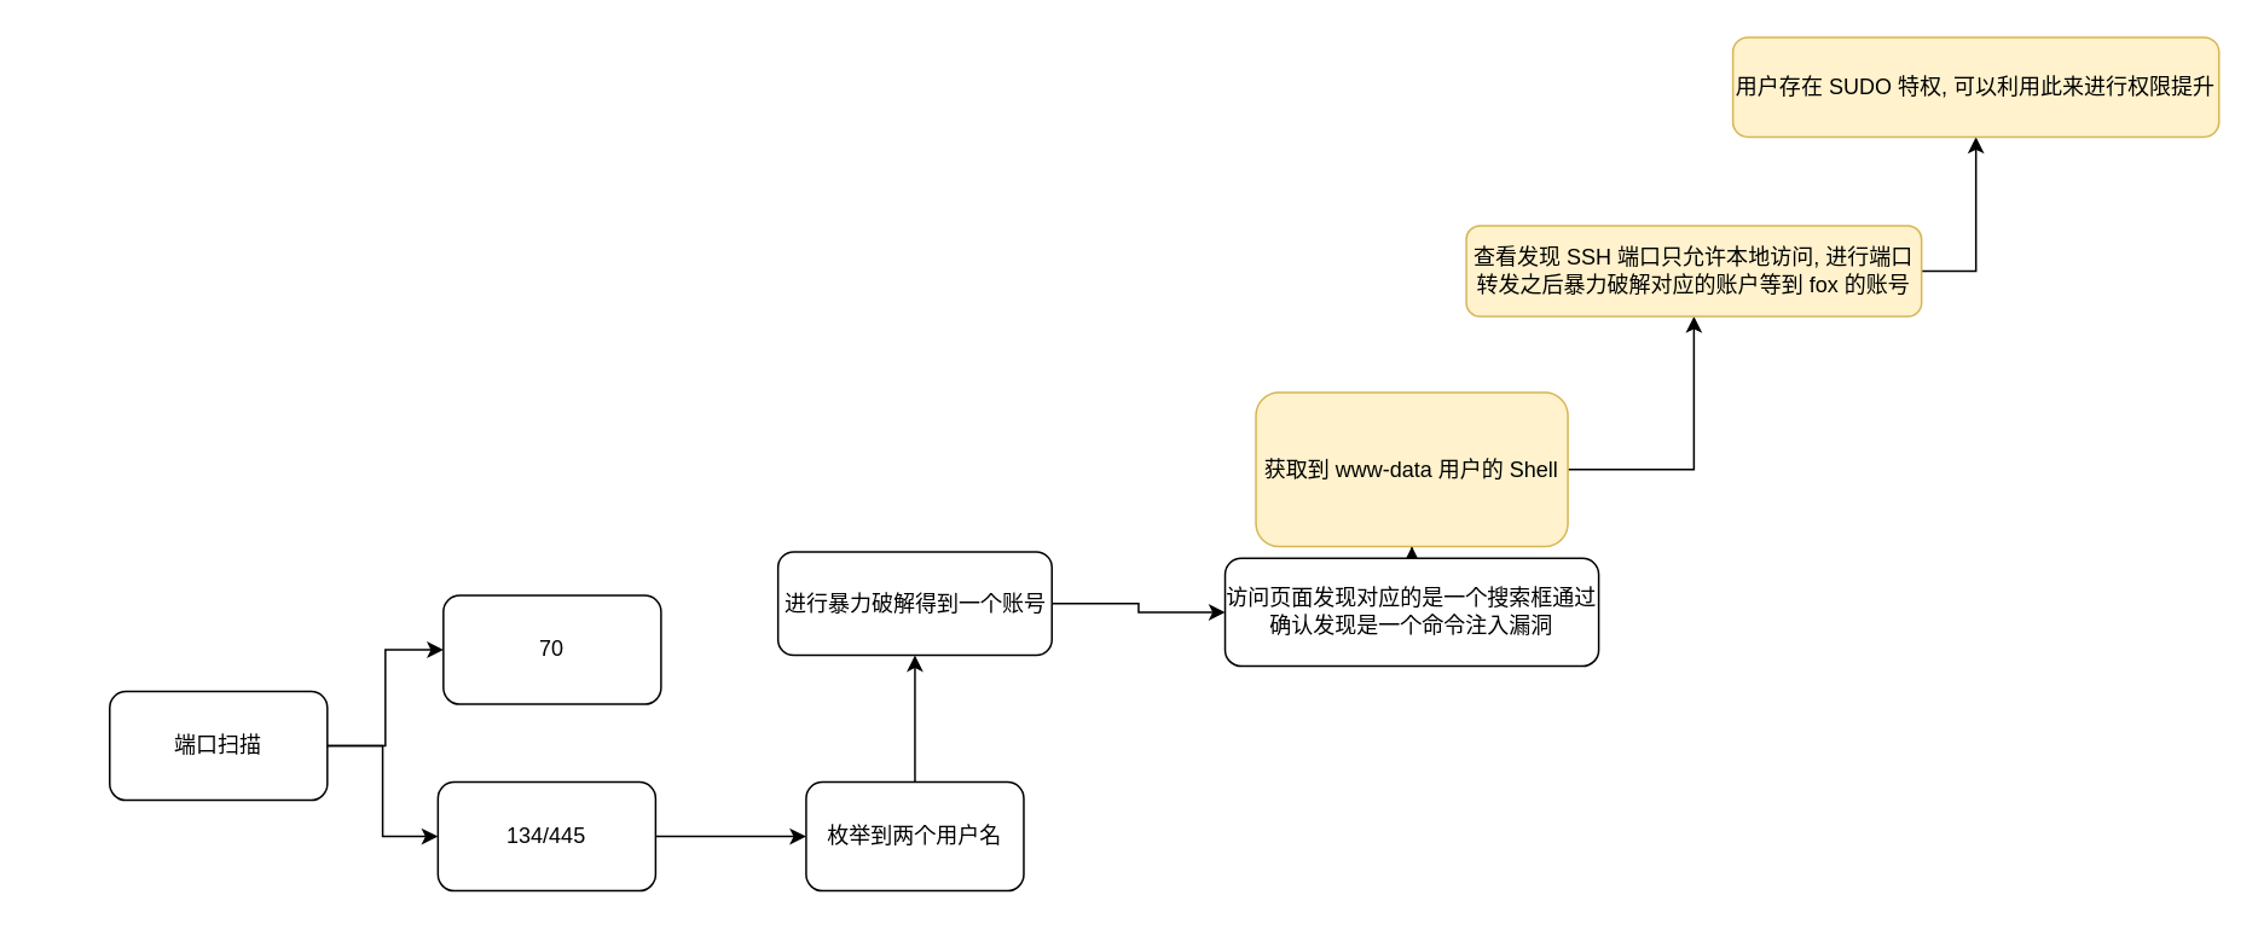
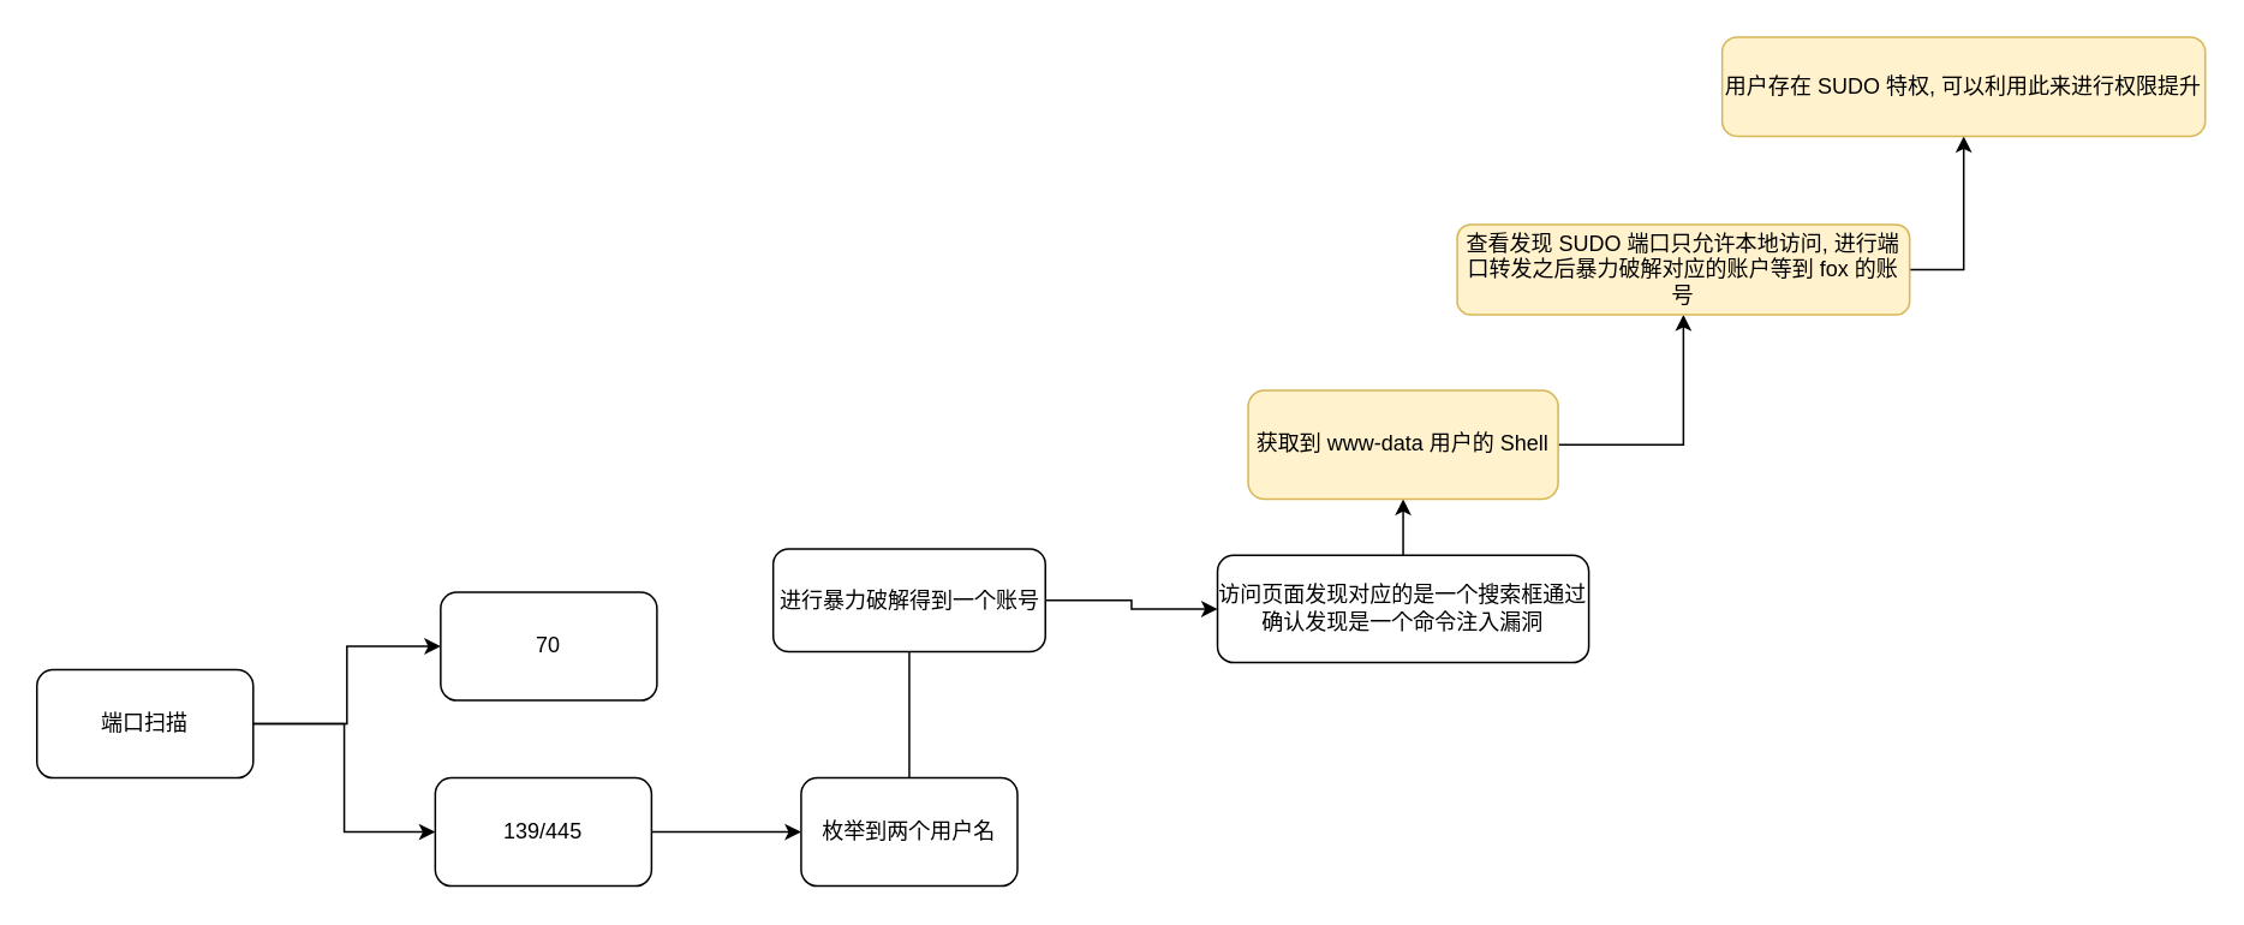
  <mxCell id="0" />
  <mxCell id="1" parent="0" />
  <mxCell id="2" value="" style="edgeStyle=orthogonalEdgeStyle;rounded=0;orthogonalLoop=1;jettySize=auto;html=1;entryX=0;entryY=0.5;entryDx=0;entryDy=0;" edge="1" parent="1" source="4" target="5"><mxGeometry relative="1" as="geometry" /></mxCell>
  <mxCell id="3" style="edgeStyle=orthogonalEdgeStyle;rounded=0;orthogonalLoop=1;jettySize=auto;html=1;entryX=0;entryY=0.5;entryDx=0;entryDy=0;" edge="1" parent="1" source="4" target="7"><mxGeometry relative="1" as="geometry" /></mxCell>
- <mxCell id="4" value="端口扫描" style="rounded=1;whiteSpace=wrap;html=1;" vertex="1" parent="1"><mxGeometry x="60" y="381" width="120" height="60" as="geometry" /></mxCell>
+ <mxCell id="4" value="端口扫描" style="rounded=1;whiteSpace=wrap;html=1;" vertex="1" parent="1"><mxGeometry x="20" y="371" width="120" height="60" as="geometry" /></mxCell>
  <mxCell id="5" value="70" style="whiteSpace=wrap;html=1;rounded=1;" vertex="1" parent="1"><mxGeometry x="244" y="328" width="120" height="60" as="geometry" /></mxCell>
  <mxCell id="6" value="" style="edgeStyle=orthogonalEdgeStyle;rounded=0;orthogonalLoop=1;jettySize=auto;html=1;" edge="1" parent="1" source="7" target="9"><mxGeometry relative="1" as="geometry" /></mxCell>
- <mxCell id="7" value="134/445" style="whiteSpace=wrap;html=1;rounded=1;" vertex="1" parent="1"><mxGeometry x="241" y="431" width="120" height="60" as="geometry" /></mxCell>
- <mxCell id="8" value="" style="edgeStyle=orthogonalEdgeStyle;rounded=0;orthogonalLoop=1;jettySize=auto;html=1;" edge="1" parent="1" source="9" target="11"><mxGeometry relative="1" as="geometry" /></mxCell>
+ <mxCell id="7" value="139/445" style="whiteSpace=wrap;html=1;rounded=1;" vertex="1" parent="1"><mxGeometry x="241" y="431" width="120" height="60" as="geometry" /></mxCell>
+ <mxCell id="8" value="" style="edgeStyle=orthogonalEdgeStyle;rounded=0;orthogonalLoop=1;jettySize=auto;html=1;endArrow=none;" edge="1" parent="1" source="9" target="11"><mxGeometry relative="1" as="geometry" /></mxCell>
  <mxCell id="9" value="枚举到两个用户名" style="whiteSpace=wrap;html=1;rounded=1;" vertex="1" parent="1"><mxGeometry x="444" y="431" width="120" height="60" as="geometry" /></mxCell>
  <mxCell id="10" value="" style="edgeStyle=orthogonalEdgeStyle;rounded=0;orthogonalLoop=1;jettySize=auto;html=1;" edge="1" parent="1" source="11" target="13"><mxGeometry relative="1" as="geometry" /></mxCell>
  <mxCell id="11" value="进行暴力破解得到一个账号" style="whiteSpace=wrap;html=1;rounded=1;" vertex="1" parent="1"><mxGeometry x="428.5" y="304" width="151" height="57" as="geometry" /></mxCell>
  <mxCell id="12" value="" style="edgeStyle=orthogonalEdgeStyle;rounded=0;orthogonalLoop=1;jettySize=auto;html=1;" edge="1" parent="1" source="13" target="15"><mxGeometry relative="1" as="geometry" /></mxCell>
  <mxCell id="13" value="访问页面发现对应的是一个搜索框通过确认发现是一个命令注入漏洞" style="whiteSpace=wrap;html=1;rounded=1;" vertex="1" parent="1"><mxGeometry x="675" y="307.5" width="206" height="59.5" as="geometry" /></mxCell>
  <mxCell id="14" value="" style="edgeStyle=orthogonalEdgeStyle;rounded=0;orthogonalLoop=1;jettySize=auto;html=1;exitX=1;exitY=0.5;exitDx=0;exitDy=0;" edge="1" parent="1" source="15" target="17"><mxGeometry relative="1" as="geometry" /></mxCell>
- <mxCell id="15" value="获取到 www-data 用户的 Shell" style="whiteSpace=wrap;html=1;rounded=1;fillColor=#fff2cc;strokeColor=#d6b656;" vertex="1" parent="1"><mxGeometry x="692" y="216" width="172" height="85" as="geometry" /></mxCell>
+ <mxCell id="15" value="获取到 www-data 用户的 Shell" style="whiteSpace=wrap;html=1;rounded=1;fillColor=#fff2cc;strokeColor=#d6b656;" vertex="1" parent="1"><mxGeometry x="692" y="216" width="172" height="60.25" as="geometry" /></mxCell>
  <mxCell id="16" value="" style="edgeStyle=orthogonalEdgeStyle;rounded=0;orthogonalLoop=1;jettySize=auto;html=1;exitX=1;exitY=0.5;exitDx=0;exitDy=0;" edge="1" parent="1" source="17" target="18"><mxGeometry relative="1" as="geometry" /></mxCell>
- <mxCell id="17" value="查看发现 SSH 端口只允许本地访问, 进行端口转发之后暴力破解对应的账户等到 fox 的账号" style="whiteSpace=wrap;html=1;rounded=1;fillColor=#fff2cc;strokeColor=#d6b656;" vertex="1" parent="1"><mxGeometry x="808" y="124" width="251" height="50" as="geometry" /></mxCell>
+ <mxCell id="17" value="查看发现 SUDO 端口只允许本地访问, 进行端口转发之后暴力破解对应的账户等到 fox 的账号" style="whiteSpace=wrap;html=1;rounded=1;fillColor=#fff2cc;strokeColor=#d6b656;" vertex="1" parent="1"><mxGeometry x="808" y="124" width="251" height="50" as="geometry" /></mxCell>
  <mxCell id="18" value="用户存在 SUDO 特权, 可以利用此来进行权限提升" style="whiteSpace=wrap;html=1;rounded=1;fillColor=#fff2cc;strokeColor=#d6b656;" vertex="1" parent="1"><mxGeometry x="955" y="20" width="268" height="55" as="geometry" /></mxCell>
